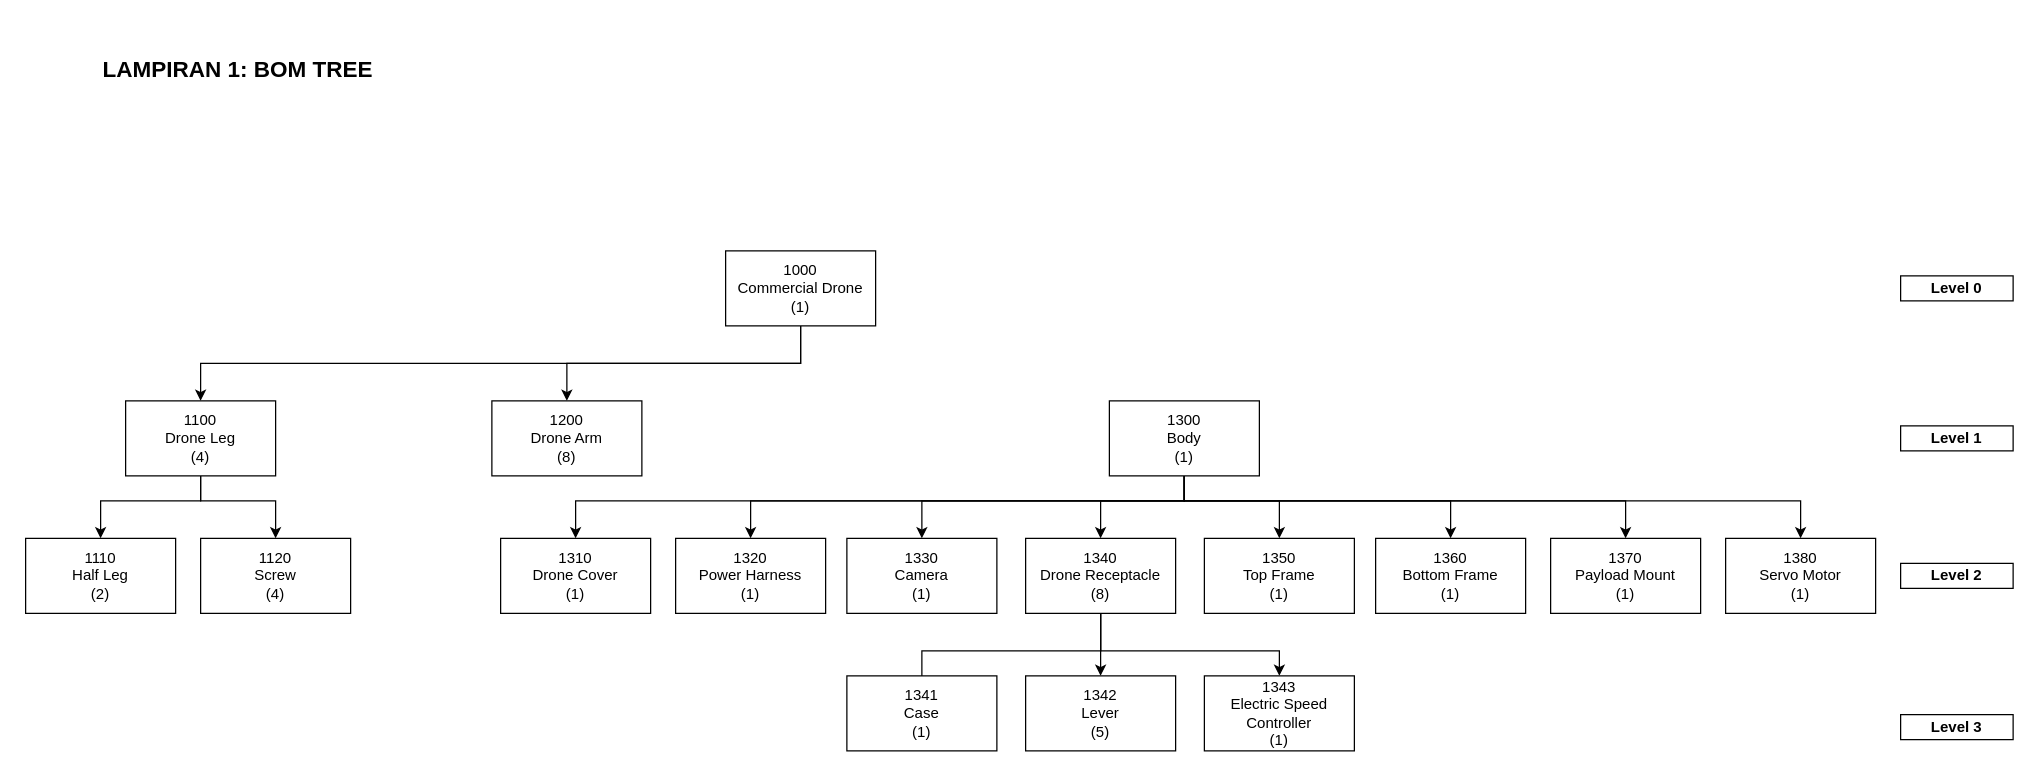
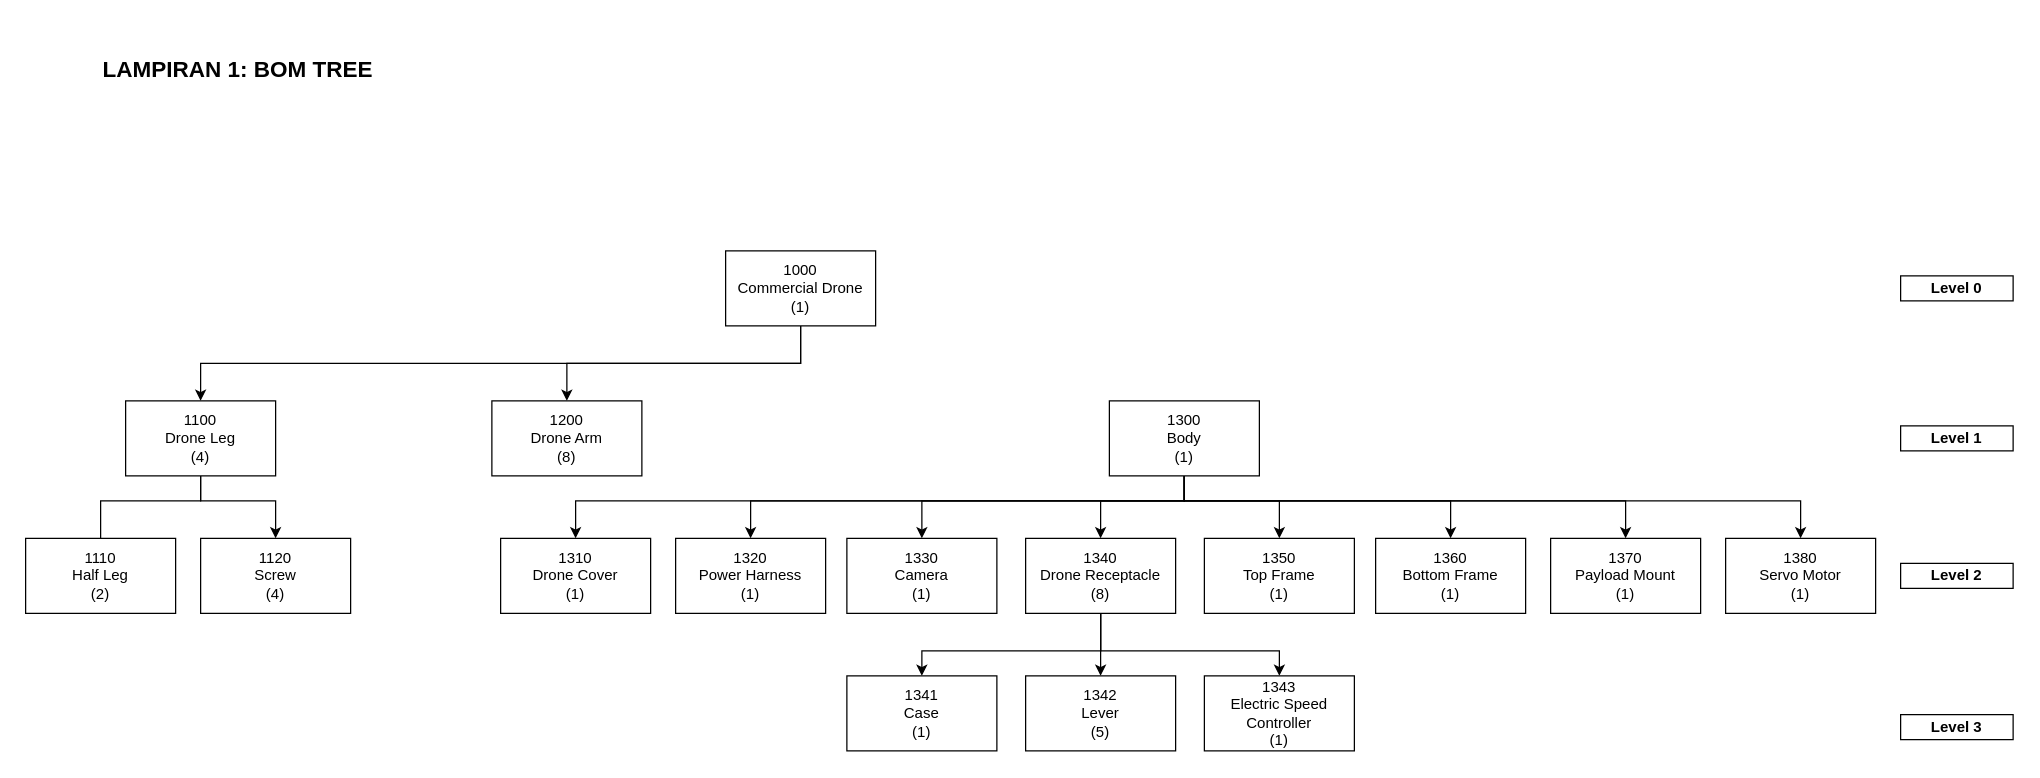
  <mxCell id="0" />
  <mxCell id="1" parent="0" />
  <mxCell id="2" style="edgeStyle=orthogonalEdgeStyle;rounded=0;orthogonalLoop=1;jettySize=auto;html=1;entryX=0.5;entryY=0;entryDx=0;entryDy=0;" parent="1" source="4" target="18" edge="1"><mxGeometry relative="1" as="geometry"><Array as="points"><mxPoint x="640" y="290" /><mxPoint x="160" y="290" /></Array></mxGeometry></mxCell>
  <mxCell id="3" style="edgeStyle=orthogonalEdgeStyle;rounded=0;orthogonalLoop=1;jettySize=auto;html=1;entryX=0.5;entryY=0;entryDx=0;entryDy=0;" parent="1" source="4" target="20" edge="1"><mxGeometry relative="1" as="geometry"><Array as="points"><mxPoint x="640" y="290" /><mxPoint x="453" y="290" /></Array></mxGeometry></mxCell>
  <mxCell id="4" value="&lt;div&gt;1000&lt;br&gt;&lt;/div&gt;&lt;div&gt;Commercial Drone&lt;/div&gt;&lt;div&gt;(1)&lt;br&gt;&lt;/div&gt;" style="rounded=0;whiteSpace=wrap;html=1;" parent="1" vertex="1"><mxGeometry x="580" y="200" width="120" height="60" as="geometry" /></mxCell>
  <mxCell id="5" value="&lt;div&gt;1120&lt;br&gt;&lt;/div&gt;&lt;div&gt;Screw&lt;/div&gt;&lt;div&gt;(4)&lt;br&gt;&lt;/div&gt;" style="rounded=0;whiteSpace=wrap;html=1;" parent="1" vertex="1"><mxGeometry x="160" y="430" width="120" height="60" as="geometry" /></mxCell>
  <mxCell id="6" value="&lt;div&gt;1110&lt;/div&gt;&lt;div&gt;Half Leg&lt;/div&gt;&lt;div&gt;(2)&lt;br&gt;&lt;/div&gt;" style="rounded=0;whiteSpace=wrap;html=1;" parent="1" vertex="1"><mxGeometry x="20" y="430" width="120" height="60" as="geometry" /></mxCell>
  <mxCell id="7" style="edgeStyle=orthogonalEdgeStyle;rounded=0;orthogonalLoop=1;jettySize=auto;html=1;entryX=0.5;entryY=0;entryDx=0;entryDy=0;" edge="1" parent="1" source="15" target="19"><mxGeometry relative="1" as="geometry"><Array as="points"><mxPoint x="947" y="400" /><mxPoint x="460" y="400" /></Array></mxGeometry></mxCell>
  <mxCell id="8" style="edgeStyle=orthogonalEdgeStyle;rounded=0;orthogonalLoop=1;jettySize=auto;html=1;entryX=0.5;entryY=0;entryDx=0;entryDy=0;" edge="1" parent="1" source="15" target="21"><mxGeometry relative="1" as="geometry"><Array as="points"><mxPoint x="947" y="400" /><mxPoint x="600" y="400" /></Array></mxGeometry></mxCell>
  <mxCell id="9" style="edgeStyle=orthogonalEdgeStyle;rounded=0;orthogonalLoop=1;jettySize=auto;html=1;entryX=0.5;entryY=0;entryDx=0;entryDy=0;" edge="1" parent="1" source="15" target="24"><mxGeometry relative="1" as="geometry"><Array as="points"><mxPoint x="947" y="400" /><mxPoint x="737" y="400" /></Array></mxGeometry></mxCell>
  <mxCell id="10" style="edgeStyle=orthogonalEdgeStyle;rounded=0;orthogonalLoop=1;jettySize=auto;html=1;" edge="1" parent="1" source="15" target="28"><mxGeometry relative="1" as="geometry"><Array as="points"><mxPoint x="947" y="400" /><mxPoint x="880" y="400" /></Array></mxGeometry></mxCell>
  <mxCell id="11" style="edgeStyle=orthogonalEdgeStyle;rounded=0;orthogonalLoop=1;jettySize=auto;html=1;entryX=0.5;entryY=0;entryDx=0;entryDy=0;" edge="1" parent="1" source="15" target="29"><mxGeometry relative="1" as="geometry"><Array as="points"><mxPoint x="947" y="400" /><mxPoint x="1023" y="400" /></Array></mxGeometry></mxCell>
  <mxCell id="12" style="edgeStyle=orthogonalEdgeStyle;rounded=0;orthogonalLoop=1;jettySize=auto;html=1;entryX=0.5;entryY=0;entryDx=0;entryDy=0;" edge="1" parent="1" source="15" target="23"><mxGeometry relative="1" as="geometry"><Array as="points"><mxPoint x="947" y="400" /><mxPoint x="1160" y="400" /></Array></mxGeometry></mxCell>
  <mxCell id="13" style="edgeStyle=orthogonalEdgeStyle;rounded=0;orthogonalLoop=1;jettySize=auto;html=1;entryX=0.5;entryY=0;entryDx=0;entryDy=0;" edge="1" parent="1" source="15" target="22"><mxGeometry relative="1" as="geometry"><Array as="points"><mxPoint x="947" y="400" /><mxPoint x="1300" y="400" /></Array></mxGeometry></mxCell>
  <mxCell id="14" style="edgeStyle=orthogonalEdgeStyle;rounded=0;orthogonalLoop=1;jettySize=auto;html=1;entryX=0.5;entryY=0;entryDx=0;entryDy=0;" edge="1" parent="1" source="15" target="30"><mxGeometry relative="1" as="geometry"><Array as="points"><mxPoint x="947" y="400" /><mxPoint x="1440" y="400" /></Array></mxGeometry></mxCell>
  <mxCell id="15" value="&lt;div&gt;1300&lt;/div&gt;&lt;div&gt;Body&lt;/div&gt;&lt;div&gt;(1)&lt;br&gt;&lt;/div&gt;" style="rounded=0;whiteSpace=wrap;html=1;" parent="1" vertex="1"><mxGeometry x="887" y="320" width="120" height="60" as="geometry" /></mxCell>
- <mxCell id="16" style="edgeStyle=orthogonalEdgeStyle;rounded=0;orthogonalLoop=1;jettySize=auto;html=1;entryX=0.5;entryY=0;entryDx=0;entryDy=0;" parent="1" source="18" target="6" edge="1"><mxGeometry relative="1" as="geometry"><Array as="points"><mxPoint x="160" y="400" /><mxPoint x="80" y="400" /></Array></mxGeometry></mxCell>
+ <mxCell id="16" style="edgeStyle=orthogonalEdgeStyle;rounded=0;orthogonalLoop=1;jettySize=auto;html=1;entryX=0.5;entryY=0;entryDx=0;entryDy=0;endArrow=none;" parent="1" source="18" target="6" edge="1"><mxGeometry relative="1" as="geometry"><Array as="points"><mxPoint x="160" y="400" /><mxPoint x="80" y="400" /></Array></mxGeometry></mxCell>
  <mxCell id="17" style="edgeStyle=orthogonalEdgeStyle;rounded=0;orthogonalLoop=1;jettySize=auto;html=1;" parent="1" source="18" target="5" edge="1"><mxGeometry relative="1" as="geometry"><Array as="points"><mxPoint x="160" y="400" /><mxPoint x="220" y="400" /></Array></mxGeometry></mxCell>
  <mxCell id="18" value="&lt;div&gt;1100&lt;br&gt;&lt;/div&gt;&lt;div&gt;Drone Leg&lt;/div&gt;&lt;div&gt;(4)&lt;br&gt;&lt;/div&gt;" style="rounded=0;whiteSpace=wrap;html=1;" parent="1" vertex="1"><mxGeometry x="100" y="320" width="120" height="60" as="geometry" /></mxCell>
  <mxCell id="19" value="&lt;div&gt;1310&lt;/div&gt;&lt;div&gt;Drone Cover&lt;/div&gt;&lt;div&gt;(1)&lt;br&gt;&lt;/div&gt;" style="rounded=0;whiteSpace=wrap;html=1;" parent="1" vertex="1"><mxGeometry x="400" y="430" width="120" height="60" as="geometry" /></mxCell>
  <mxCell id="20" value="&lt;div&gt;1200&lt;/div&gt;&lt;div&gt;Drone Arm&lt;/div&gt;&lt;div&gt;(8)&lt;br&gt;&lt;/div&gt;" style="rounded=0;whiteSpace=wrap;html=1;" parent="1" vertex="1"><mxGeometry x="393" y="320" width="120" height="60" as="geometry" /></mxCell>
  <mxCell id="21" value="&lt;div&gt;1320&lt;/div&gt;&lt;div&gt;Power Harness&lt;/div&gt;&lt;div&gt;(1)&lt;br&gt;&lt;/div&gt;" style="rounded=0;whiteSpace=wrap;html=1;" parent="1" vertex="1"><mxGeometry x="540" y="430" width="120" height="60" as="geometry" /></mxCell>
  <mxCell id="22" value="&lt;div&gt;1370&lt;/div&gt;&lt;div&gt;Payload Mount&lt;/div&gt;&lt;div&gt;(1)&lt;br&gt;&lt;/div&gt;" style="rounded=0;whiteSpace=wrap;html=1;" parent="1" vertex="1"><mxGeometry x="1240" y="430" width="120" height="60" as="geometry" /></mxCell>
  <mxCell id="23" value="&lt;div&gt;1360&lt;/div&gt;&lt;div&gt;Bottom Frame&lt;/div&gt;&lt;div&gt;(1)&lt;br&gt;&lt;/div&gt;" style="rounded=0;whiteSpace=wrap;html=1;" parent="1" vertex="1"><mxGeometry x="1100" y="430" width="120" height="60" as="geometry" /></mxCell>
  <mxCell id="24" value="&lt;div&gt;1330&lt;/div&gt;&lt;div&gt;Camera&lt;/div&gt;&lt;div&gt;(1)&lt;br&gt;&lt;/div&gt;" style="rounded=0;whiteSpace=wrap;html=1;" parent="1" vertex="1"><mxGeometry x="677" y="430" width="120" height="60" as="geometry" /></mxCell>
- <mxCell id="25" style="edgeStyle=orthogonalEdgeStyle;rounded=0;orthogonalLoop=1;jettySize=auto;html=1;endArrow=none;" edge="1" parent="1" source="28" target="34"><mxGeometry relative="1" as="geometry"><Array as="points"><mxPoint x="880" y="520" /><mxPoint x="737" y="520" /></Array></mxGeometry></mxCell>
+ <mxCell id="25" style="edgeStyle=orthogonalEdgeStyle;rounded=0;orthogonalLoop=1;jettySize=auto;html=1;" edge="1" parent="1" source="28" target="34"><mxGeometry relative="1" as="geometry"><Array as="points"><mxPoint x="880" y="520" /><mxPoint x="737" y="520" /></Array></mxGeometry></mxCell>
  <mxCell id="26" style="edgeStyle=orthogonalEdgeStyle;rounded=0;orthogonalLoop=1;jettySize=auto;html=1;" edge="1" parent="1" source="28" target="33"><mxGeometry relative="1" as="geometry"><Array as="points"><mxPoint x="880" y="540" /><mxPoint x="880" y="540" /></Array></mxGeometry></mxCell>
  <mxCell id="27" style="edgeStyle=orthogonalEdgeStyle;rounded=0;orthogonalLoop=1;jettySize=auto;html=1;" edge="1" parent="1" source="28" target="32"><mxGeometry relative="1" as="geometry"><Array as="points"><mxPoint x="880" y="520" /><mxPoint x="1023" y="520" /></Array></mxGeometry></mxCell>
  <mxCell id="28" value="&lt;div&gt;1340&lt;/div&gt;&lt;div&gt;Drone Receptacle&lt;/div&gt;&lt;div&gt;(8)&lt;br&gt;&lt;/div&gt;" style="rounded=0;whiteSpace=wrap;html=1;" parent="1" vertex="1"><mxGeometry x="820" y="430" width="120" height="60" as="geometry" /></mxCell>
  <mxCell id="29" value="&lt;div&gt;1350&lt;/div&gt;&lt;div&gt;Top Frame&lt;/div&gt;&lt;div&gt;(1)&lt;br&gt;&lt;/div&gt;" style="rounded=0;whiteSpace=wrap;html=1;" parent="1" vertex="1"><mxGeometry x="963" y="430" width="120" height="60" as="geometry" /></mxCell>
  <mxCell id="30" value="&lt;div&gt;1380&lt;br&gt;&lt;/div&gt;&lt;div&gt;Servo Motor&lt;/div&gt;&lt;div&gt;(1)&lt;br&gt;&lt;/div&gt;" style="rounded=0;whiteSpace=wrap;html=1;" parent="1" vertex="1"><mxGeometry x="1380" y="430" width="120" height="60" as="geometry" /></mxCell>
  <mxCell id="31" value="&lt;div&gt;&lt;font style=&quot;font-size: 18px&quot;&gt;&lt;b&gt;LAMPIRAN 1: BOM TREE&lt;br&gt;&lt;/b&gt;&lt;/font&gt;&lt;/div&gt;" style="text;html=1;strokeColor=none;fillColor=none;align=center;verticalAlign=middle;whiteSpace=wrap;rounded=0;" parent="1" vertex="1"><mxGeometry x="60" y="20" width="260" height="70" as="geometry" /></mxCell>
  <mxCell id="32" value="&lt;div&gt;1343&lt;/div&gt;&lt;div&gt;Electric Speed Controller&lt;/div&gt;&lt;div&gt;(1)&lt;br&gt;&lt;/div&gt;" style="rounded=0;whiteSpace=wrap;html=1;" vertex="1" parent="1"><mxGeometry x="963" y="540" width="120" height="60" as="geometry" /></mxCell>
  <mxCell id="33" value="&lt;div&gt;1342&lt;br&gt;&lt;/div&gt;&lt;div&gt;Lever&lt;/div&gt;&lt;div&gt;(5)&lt;br&gt;&lt;/div&gt;" style="rounded=0;whiteSpace=wrap;html=1;" vertex="1" parent="1"><mxGeometry x="820" y="540" width="120" height="60" as="geometry" /></mxCell>
  <mxCell id="34" value="&lt;div&gt;1341&lt;br&gt;&lt;/div&gt;&lt;div&gt;Case&lt;/div&gt;&lt;div&gt;(1)&lt;br&gt;&lt;/div&gt;" style="rounded=0;whiteSpace=wrap;html=1;" vertex="1" parent="1"><mxGeometry x="677" y="540" width="120" height="60" as="geometry" /></mxCell>
  <mxCell id="35" value="&lt;b&gt;Level 0&lt;/b&gt;" style="text;html=1;fillColor=none;align=center;verticalAlign=middle;whiteSpace=wrap;rounded=0;strokeWidth=1;strokeColor=#000000;" vertex="1" parent="1"><mxGeometry x="1520" y="220" width="90" height="20" as="geometry" /></mxCell>
  <mxCell id="36" value="&lt;b&gt;Level 1&lt;br&gt;&lt;/b&gt;" style="text;html=1;fillColor=none;align=center;verticalAlign=middle;whiteSpace=wrap;rounded=0;strokeWidth=1;strokeColor=#000000;" vertex="1" parent="1"><mxGeometry x="1520" y="340" width="90" height="20" as="geometry" /></mxCell>
  <mxCell id="37" value="&lt;b&gt;Level 2&lt;br&gt;&lt;/b&gt;" style="text;html=1;fillColor=none;align=center;verticalAlign=middle;whiteSpace=wrap;rounded=0;strokeWidth=1;strokeColor=#000000;" vertex="1" parent="1"><mxGeometry x="1520" y="450" width="90" height="20" as="geometry" /></mxCell>
  <mxCell id="38" value="&lt;b&gt;Level 3&lt;br&gt;&lt;/b&gt;" style="text;html=1;fillColor=none;align=center;verticalAlign=middle;whiteSpace=wrap;rounded=0;strokeWidth=1;strokeColor=#000000;" vertex="1" parent="1"><mxGeometry x="1520" y="571" width="90" height="20" as="geometry" /></mxCell>
